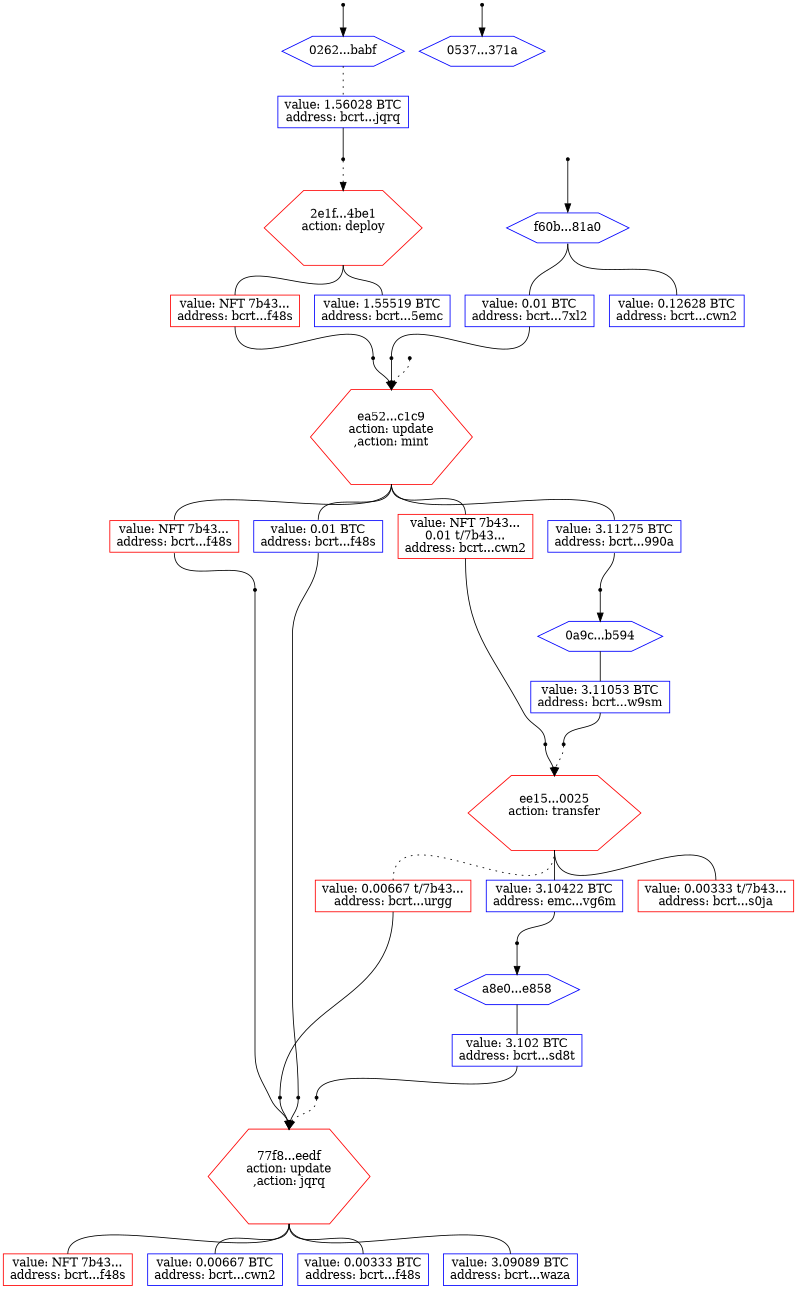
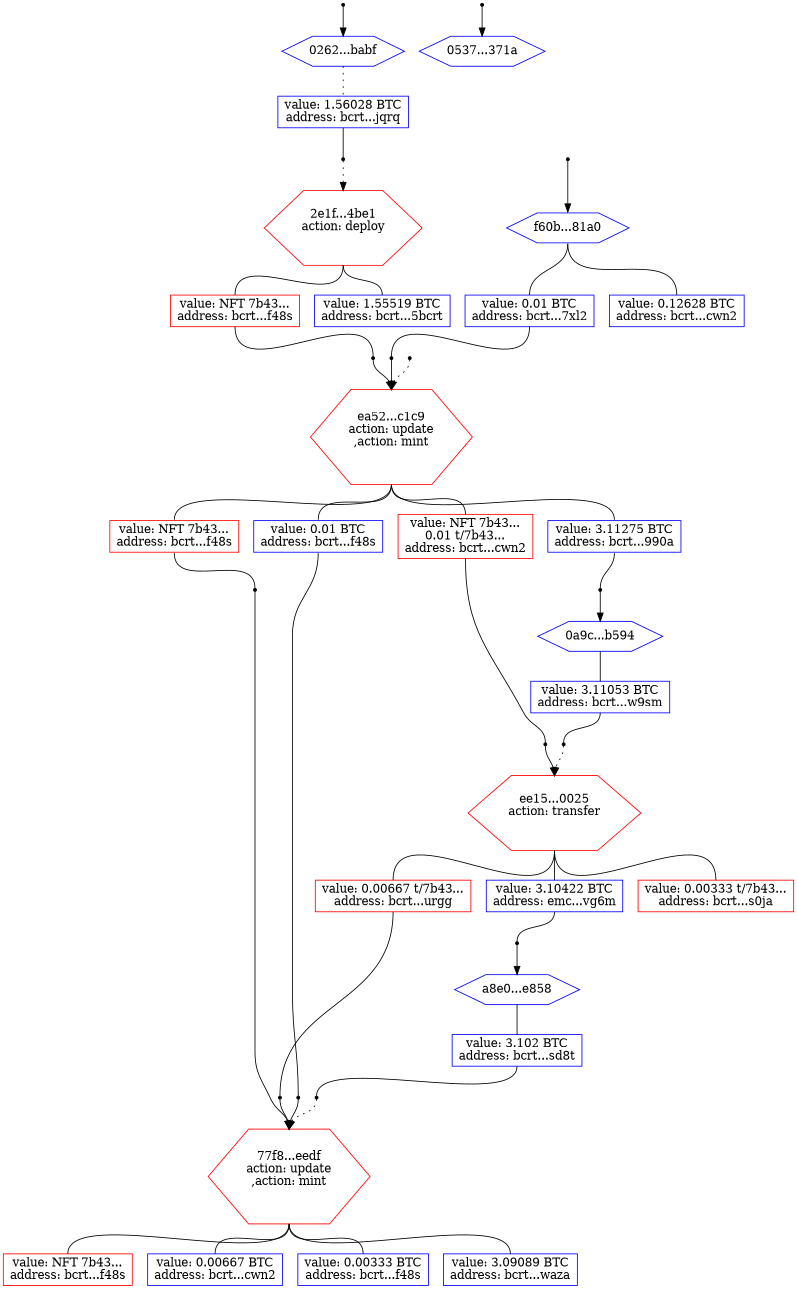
  digraph {
    fontname="DejaVu Serif"
    node [fontname="DejaVu Serif" rank=sink shape=box color=blue]
    edge [fontname="DejaVu Serif" headport=n style=solid tailport=s weight=1000000 arrowhead=none]
    "input-77f8a7db4182d781cbb5a1146c00322c0455bd6ed5a82cc9cf1c1f3b7e11eedf:0" [rank=min shape=point color=""]
-   n2 [color=red label=<77f8...eedf<br/>action: update<br/>,action: jqrq<br/><br/>> ordering=in rank=same shape=hexagon]
+   n2 [color=red label=<77f8...eedf<br/>action: update<br/>,action: mint<br/><br/>> ordering=in rank=same shape=hexagon]
    n3 [color=red label=<value: NFT 7b43...<br/>address: bcrt...f48s> weight=1]
    n4 [label=<value: 0.00667 BTC<br/>address: bcrt...cwn2> weight=1]
    n5 [label=<value: 0.00333 BTC<br/>address: bcrt...f48s> weight=1]
    n6 [label=<value: 3.09089 BTC<br/>address: bcrt...waza> weight=1]
    "input-77f8a7db4182d781cbb5a1146c00322c0455bd6ed5a82cc9cf1c1f3b7e11eedf:1" [rank=min shape=point color=""]
    "input-77f8a7db4182d781cbb5a1146c00322c0455bd6ed5a82cc9cf1c1f3b7e11eedf:2" [rank=min shape=point color=""]
    "input-77f8a7db4182d781cbb5a1146c00322c0455bd6ed5a82cc9cf1c1f3b7e11eedf:3" [rank=min shape=point color=""]
    "input-ea52871b6ac323d560586b2f11d04ad5ef22063824387c92b131505e5edac1c9:0" [rank=min shape=point color=""]
    n11 [color=red label=<ea52...c1c9<br/>action: update<br/>,action: mint<br/><br/>> ordering=in rank=same shape=hexagon]
    n12 [color=red label=<value: NFT 7b43...<br/>address: bcrt...f48s> weight=1]
    n13 [color=red label=<value: NFT 7b43...<br/>0.01 t/7b43...<br/>address: bcrt...cwn2> weight=1]
    n14 [label=<value: 0.01 BTC<br/>address: bcrt...f48s> weight=1]
    n15 [label=<value: 3.11275 BTC<br/>address: bcrt...990a> weight=1]
    "input-ee152e943bf117332d82e3c0783611e6197373c9af532cf3be70621cfb890025:0" [rank=min shape=point color=""]
    "input-0a9c9c024cac69f33afc672ce1065a11faecb58e8061750975d51fb1e44db594:0" [rank=min shape=point color=""]
    "input-ea52871b6ac323d560586b2f11d04ad5ef22063824387c92b131505e5edac1c9:1" [rank=min shape=point color=""]
    "input-ea52871b6ac323d560586b2f11d04ad5ef22063824387c92b131505e5edac1c9:2" [rank=min shape=point color=""]
    n20 [color=red label=<ee15...0025<br/>action: transfer<br/><br/>> ordering=in rank=same shape=hexagon]
    n21 [label=<0a9c...b594<br/>> ordering=in rank=same shape=hexagon]
    "input-2e1f383907f397afb5ff8bb4c98061fb668d403a20a94781e8e9cbbf87de4be1:0" [rank=min shape=point color=""]
    n23 [color=red label=<2e1f...4be1<br/>action: deploy<br/><br/>> ordering=in rank=same shape=hexagon]
    n24 [color=red label=<value: NFT 7b43...<br/>address: bcrt...f48s> weight=1]
-   n25 [label=<value: 1.55519 BTC<br/>address: bcrt...5emc> weight=1]
+   n25 [label=<value: 1.55519 BTC<br/>address: bcrt...5bcrt> weight=1]
    "input-026227cede3d2b8379372eb139e8b5ad6a4d34af21b5affe824895fa82c3babf:0" [rank=min shape=point color=""]
    n27 [label=<0262...babf<br/>> ordering=in rank=same shape=hexagon]
    n28 [label=<value: 1.56028 BTC<br/>address: bcrt...jqrq> weight=1]
    "input-f60be4185d6b2750afc9c7b04a2c4f45f25234d769fa0aee7ea5b395b24481a0:0" [rank=min shape=point color=""]
    n30 [label=<f60b...81a0<br/>> ordering=in rank=same shape=hexagon]
    n31 [label=<value: 0.12628 BTC<br/>address: bcrt...cwn2> weight=1]
    n32 [label=<value: 0.01 BTC<br/>address: bcrt...7xl2> weight=1]
    "input-0537fdb5d60c13867e505fe4aa038fa4bd86e94188104983aa99cc78b552371a:0" [rank=min shape=point color=""]
    n34 [label=<0537...371a<br/>> ordering=in rank=same shape=hexagon]
    n35 [color=red label=<value: 0.00667 t/7b43...<br/>address: bcrt...urgg> weight=1]
    n36 [color=red label=<value: 0.00333 t/7b43...<br/>address: bcrt...s0ja> weight=1]
    n37 [label=<value: 3.10422 BTC<br/>address: emc...vg6m> weight=1]
    "input-a8e0caf4527a72cc349291862495063bd321497cf59889633427aaf8081de858:0" [rank=min shape=point color=""]
    "input-ee152e943bf117332d82e3c0783611e6197373c9af532cf3be70621cfb890025:1" [rank=min shape=point color=""]
    n40 [label=<a8e0...e858<br/>> ordering=in rank=same shape=hexagon]
    n41 [label=<value: 3.11053 BTC<br/>address: bcrt...w9sm> weight=1]
    n42 [label=<value: 3.102 BTC<br/>address: bcrt...sd8t> weight=1]
    "input-77f8a7db4182d781cbb5a1146c00322c0455bd6ed5a82cc9cf1c1f3b7e11eedf:0" -> n2 [rank=source arrowhead=""]
    n2 -> n3
    n2 -> n4
    n2 -> n5
    n2 -> n6
    "input-77f8a7db4182d781cbb5a1146c00322c0455bd6ed5a82cc9cf1c1f3b7e11eedf:1" -> n2 [rank=source arrowhead=""]
    "input-77f8a7db4182d781cbb5a1146c00322c0455bd6ed5a82cc9cf1c1f3b7e11eedf:2" -> n2 [rank=source arrowhead=""]
    "input-77f8a7db4182d781cbb5a1146c00322c0455bd6ed5a82cc9cf1c1f3b7e11eedf:3" -> n2 [rank=source style=dotted arrowhead=""]
    "input-ea52871b6ac323d560586b2f11d04ad5ef22063824387c92b131505e5edac1c9:0" -> n11 [rank=source arrowhead=""]
    n11 -> n12
    n11 -> n13
    n11 -> n14
    n11 -> n15
    n12 -> "input-77f8a7db4182d781cbb5a1146c00322c0455bd6ed5a82cc9cf1c1f3b7e11eedf:0" [weight=1]
    n13 -> "input-ee152e943bf117332d82e3c0783611e6197373c9af532cf3be70621cfb890025:0" [weight=1]
    n14 -> "input-77f8a7db4182d781cbb5a1146c00322c0455bd6ed5a82cc9cf1c1f3b7e11eedf:2" [weight=1]
    n15 -> "input-0a9c9c024cac69f33afc672ce1065a11faecb58e8061750975d51fb1e44db594:0" [weight=1]
    "input-ee152e943bf117332d82e3c0783611e6197373c9af532cf3be70621cfb890025:0" -> n20 [rank=source arrowhead=""]
    "input-0a9c9c024cac69f33afc672ce1065a11faecb58e8061750975d51fb1e44db594:0" -> n21 [rank=source arrowhead=""]
    "input-ea52871b6ac323d560586b2f11d04ad5ef22063824387c92b131505e5edac1c9:1" -> n11 [rank=source arrowhead=""]
    "input-ea52871b6ac323d560586b2f11d04ad5ef22063824387c92b131505e5edac1c9:2" -> n11 [rank=source style=dotted arrowhead=""]
-   n20 -> n35 [style=dotted]
+   n20 -> n35
    n20 -> n36
    n20 -> n37
    n21 -> n41
    "input-2e1f383907f397afb5ff8bb4c98061fb668d403a20a94781e8e9cbbf87de4be1:0" -> n23 [rank=source style=dotted arrowhead=""]
    n23 -> n24
    n23 -> n25
    n24 -> "input-ea52871b6ac323d560586b2f11d04ad5ef22063824387c92b131505e5edac1c9:0" [weight=1]
    "input-026227cede3d2b8379372eb139e8b5ad6a4d34af21b5affe824895fa82c3babf:0" -> n27 [rank=source arrowhead=""]
    n27 -> n28 [style=dotted]
    n28 -> "input-2e1f383907f397afb5ff8bb4c98061fb668d403a20a94781e8e9cbbf87de4be1:0" [weight=1]
    "input-f60be4185d6b2750afc9c7b04a2c4f45f25234d769fa0aee7ea5b395b24481a0:0" -> n30 [rank=source arrowhead=""]
    n30 -> n31
    n30 -> n32
    n32 -> "input-ea52871b6ac323d560586b2f11d04ad5ef22063824387c92b131505e5edac1c9:1" [weight=1]
    "input-0537fdb5d60c13867e505fe4aa038fa4bd86e94188104983aa99cc78b552371a:0" -> n34 [rank=source arrowhead=""]
    n35 -> "input-77f8a7db4182d781cbb5a1146c00322c0455bd6ed5a82cc9cf1c1f3b7e11eedf:1" [weight=1]
    n37 -> "input-a8e0caf4527a72cc349291862495063bd321497cf59889633427aaf8081de858:0" [weight=1]
    "input-a8e0caf4527a72cc349291862495063bd321497cf59889633427aaf8081de858:0" -> n40 [rank=source arrowhead=""]
    "input-ee152e943bf117332d82e3c0783611e6197373c9af532cf3be70621cfb890025:1" -> n20 [rank=source style=dotted arrowhead=""]
    n40 -> n42
    n41 -> "input-ee152e943bf117332d82e3c0783611e6197373c9af532cf3be70621cfb890025:1" [weight=1]
    n42 -> "input-77f8a7db4182d781cbb5a1146c00322c0455bd6ed5a82cc9cf1c1f3b7e11eedf:3" [weight=1]
  }
